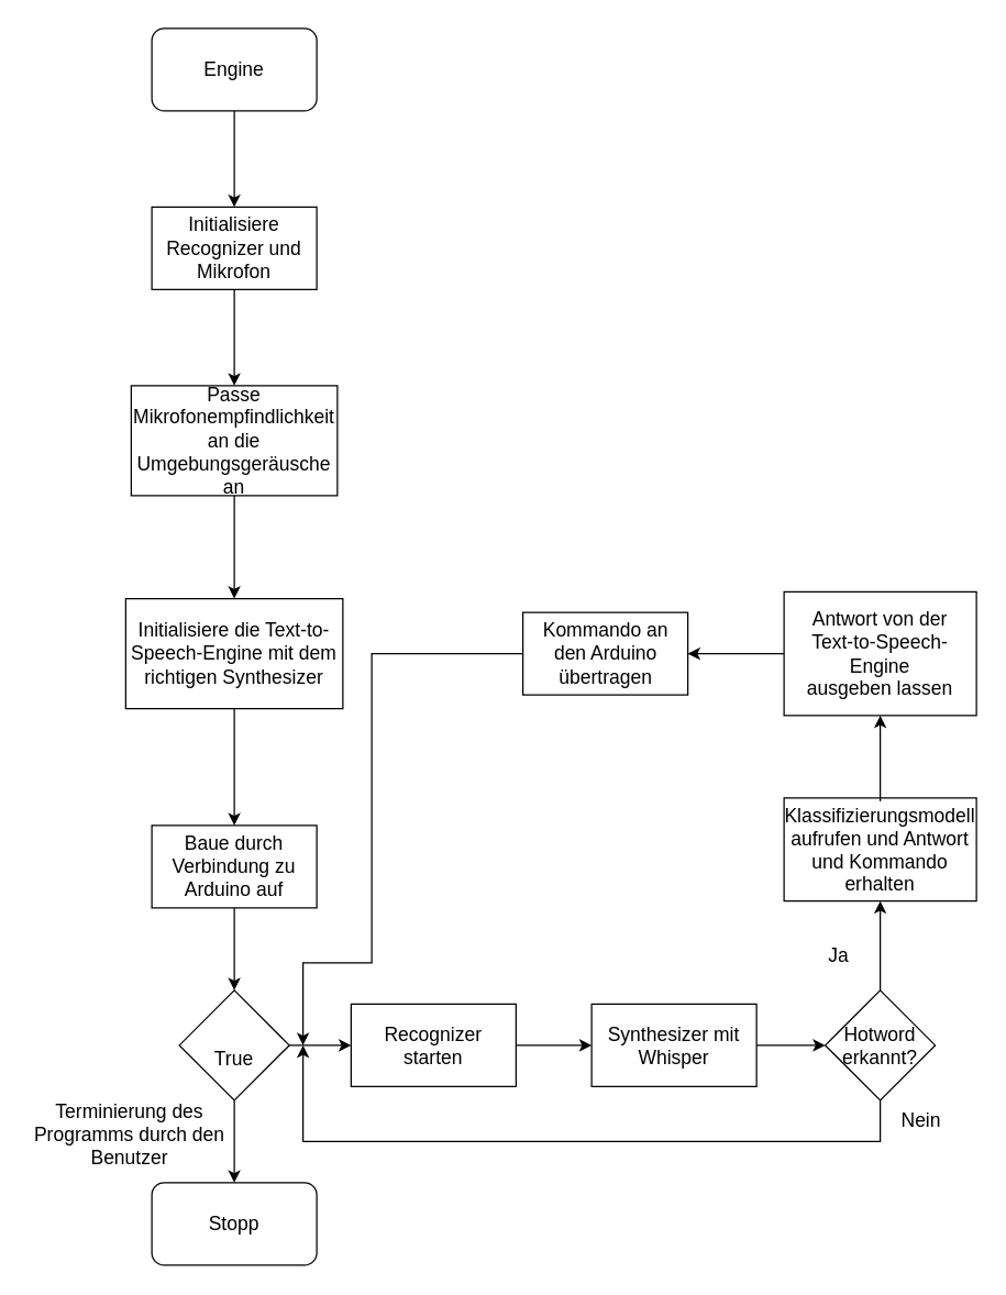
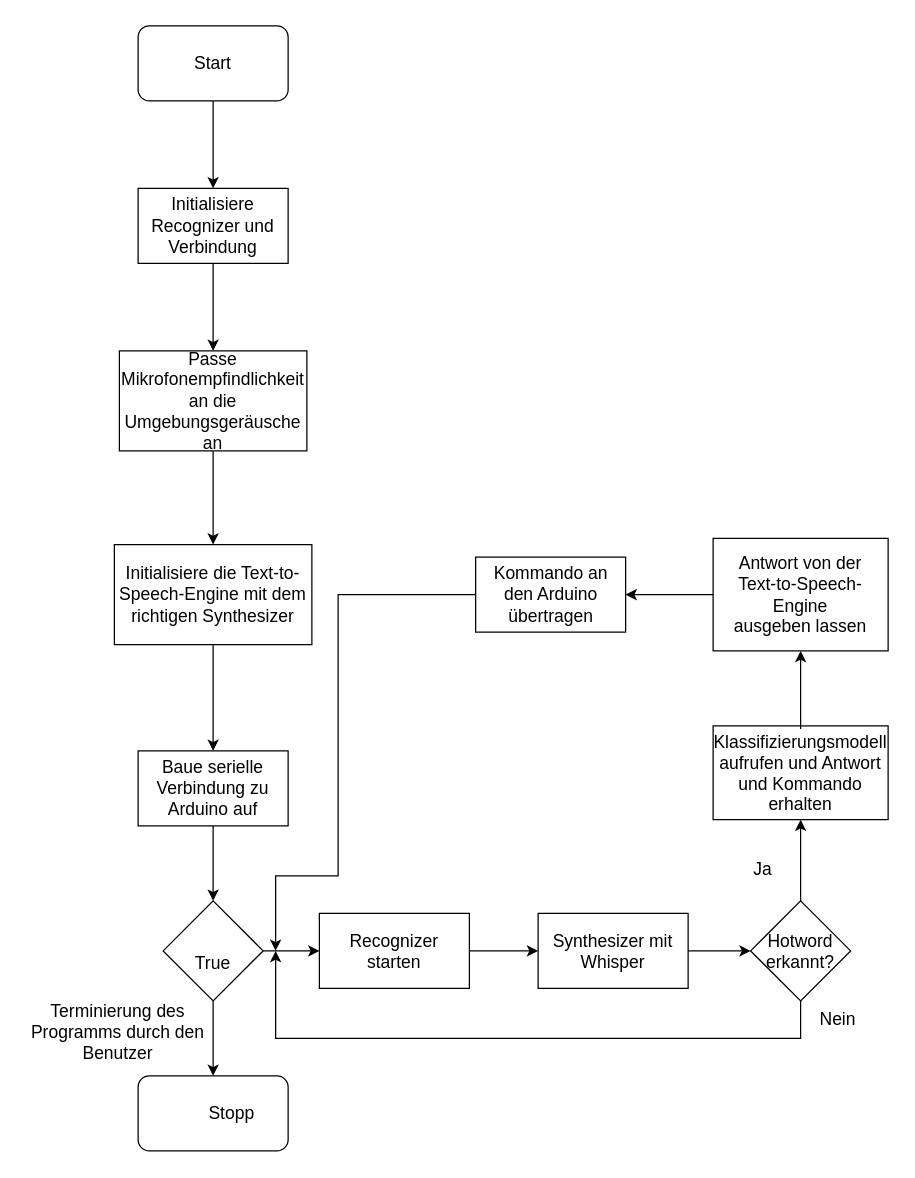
  <mxCell id="0" />
  <mxCell id="1" parent="0" />
  <mxCell id="2" value="" style="rounded=0;whiteSpace=wrap;html=1;" vertex="1" parent="1"><mxGeometry x="380" y="445" width="120" height="60" as="geometry" /></mxCell>
  <mxCell id="3" value="" style="rounded=0;whiteSpace=wrap;html=1;" vertex="1" parent="1"><mxGeometry x="570" y="430" width="140" height="90" as="geometry" /></mxCell>
  <mxCell id="4" value="" style="rounded=1;whiteSpace=wrap;html=1;" vertex="1" parent="1"><mxGeometry x="110" y="20" width="120" height="60" as="geometry" /></mxCell>
- <mxCell id="5" value="&lt;font style=&quot;font-size: 14px;&quot;&gt;Engine&lt;/font&gt;" style="text;html=1;strokeColor=none;fillColor=none;align=center;verticalAlign=middle;whiteSpace=wrap;rounded=0;" vertex="1" parent="1"><mxGeometry x="140" y="35" width="60" height="30" as="geometry" /></mxCell>
+ <mxCell id="5" value="&lt;font style=&quot;font-size: 14px;&quot;&gt;Start&lt;/font&gt;" style="text;html=1;strokeColor=none;fillColor=none;align=center;verticalAlign=middle;whiteSpace=wrap;rounded=0;" vertex="1" parent="1"><mxGeometry x="140" y="35" width="60" height="30" as="geometry" /></mxCell>
  <mxCell id="6" value="" style="rounded=0;whiteSpace=wrap;html=1;" vertex="1" parent="1"><mxGeometry x="110" y="150" width="120" height="60" as="geometry" /></mxCell>
- <mxCell id="7" value="&lt;font style=&quot;font-size: 14px;&quot;&gt;Initialisiere Recognizer und Mikrofon&lt;/font&gt;" style="text;html=1;strokeColor=none;fillColor=none;align=center;verticalAlign=middle;whiteSpace=wrap;rounded=0;" vertex="1" parent="1"><mxGeometry x="100" y="140" width="140" height="80" as="geometry" /></mxCell>
+ <mxCell id="7" value="&lt;font style=&quot;font-size: 14px;&quot;&gt;Initialisiere Recognizer und Verbindung&lt;/font&gt;" style="text;html=1;strokeColor=none;fillColor=none;align=center;verticalAlign=middle;whiteSpace=wrap;rounded=0;" vertex="1" parent="1"><mxGeometry x="100" y="140" width="140" height="80" as="geometry" /></mxCell>
  <mxCell id="8" value="" style="endArrow=classic;html=1;rounded=0;exitX=0.5;exitY=1;exitDx=0;exitDy=0;entryX=0.5;entryY=0;entryDx=0;entryDy=0;" edge="1" parent="1" source="4" target="6"><mxGeometry width="50" height="50" relative="1" as="geometry"><mxPoint x="0" y="370" as="sourcePoint" /><mxPoint x="170" y="140" as="targetPoint" /></mxGeometry></mxCell>
  <mxCell id="9" value="" style="rounded=0;whiteSpace=wrap;html=1;" vertex="1" parent="1"><mxGeometry x="95" y="280" width="150" height="80" as="geometry" /></mxCell>
  <mxCell id="10" value="&lt;font style=&quot;font-size: 14px;&quot;&gt;Passe Mikrofonempfindlichkeit an die Umgebungsgeräusche an&lt;/font&gt;" style="text;html=1;strokeColor=none;fillColor=none;align=center;verticalAlign=middle;whiteSpace=wrap;rounded=0;" vertex="1" parent="1"><mxGeometry x="112" y="275" width="116" height="90" as="geometry" /></mxCell>
  <mxCell id="11" value="" style="endArrow=classic;html=1;rounded=0;entryX=0.5;entryY=0;entryDx=0;entryDy=0;exitX=0.5;exitY=1;exitDx=0;exitDy=0;" edge="1" parent="1" source="6" target="9"><mxGeometry width="50" height="50" relative="1" as="geometry"><mxPoint x="140" y="250" as="sourcePoint" /><mxPoint x="30" y="240" as="targetPoint" /></mxGeometry></mxCell>
  <mxCell id="12" value="" style="rounded=0;whiteSpace=wrap;html=1;" vertex="1" parent="1"><mxGeometry x="91" y="435" width="158" height="80" as="geometry" /></mxCell>
  <mxCell id="13" value="&lt;font style=&quot;font-size: 14px;&quot;&gt;Initialisiere die Text-to-Speech-Engine mit dem richtigen Synthesizer&lt;/font&gt;" style="text;html=1;strokeColor=none;fillColor=none;align=center;verticalAlign=middle;whiteSpace=wrap;rounded=0;" vertex="1" parent="1"><mxGeometry x="85" y="435" width="170" height="80" as="geometry" /></mxCell>
  <mxCell id="14" value="" style="endArrow=classic;html=1;rounded=0;exitX=0.5;exitY=1;exitDx=0;exitDy=0;entryX=0.5;entryY=0;entryDx=0;entryDy=0;" edge="1" parent="1" source="9" target="12"><mxGeometry width="50" height="50" relative="1" as="geometry"><mxPoint x="60" y="490" as="sourcePoint" /><mxPoint x="110" y="440" as="targetPoint" /></mxGeometry></mxCell>
  <mxCell id="15" value="" style="rounded=0;whiteSpace=wrap;html=1;" vertex="1" parent="1"><mxGeometry x="110" y="600" width="120" height="60" as="geometry" /></mxCell>
- <mxCell id="16" value="&lt;font style=&quot;font-size: 14px;&quot;&gt;Baue durch Verbindung zu Arduino auf&lt;/font&gt;" style="text;html=1;strokeColor=none;fillColor=none;align=center;verticalAlign=middle;whiteSpace=wrap;rounded=0;" vertex="1" parent="1"><mxGeometry x="110" y="605" width="120" height="50" as="geometry" /></mxCell>
+ <mxCell id="16" value="&lt;font style=&quot;font-size: 14px;&quot;&gt;Baue serielle Verbindung zu Arduino auf&lt;/font&gt;" style="text;html=1;strokeColor=none;fillColor=none;align=center;verticalAlign=middle;whiteSpace=wrap;rounded=0;" vertex="1" parent="1"><mxGeometry x="110" y="605" width="120" height="50" as="geometry" /></mxCell>
  <mxCell id="17" value="" style="endArrow=classic;html=1;rounded=0;entryX=0.5;entryY=0;entryDx=0;entryDy=0;exitX=0.5;exitY=1;exitDx=0;exitDy=0;" edge="1" parent="1" source="13" target="15"><mxGeometry width="50" height="50" relative="1" as="geometry"><mxPoint x="-10" y="660" as="sourcePoint" /><mxPoint x="40" y="610" as="targetPoint" /></mxGeometry></mxCell>
  <mxCell id="18" value="" style="rhombus;whiteSpace=wrap;html=1;" vertex="1" parent="1"><mxGeometry x="130" y="720" width="80" height="80" as="geometry" /></mxCell>
  <mxCell id="19" value="&lt;font style=&quot;font-size: 14px;&quot;&gt;True&lt;/font&gt;" style="text;html=1;strokeColor=none;fillColor=none;align=center;verticalAlign=middle;whiteSpace=wrap;rounded=0;" vertex="1" parent="1"><mxGeometry x="140" y="755" width="60" height="30" as="geometry" /></mxCell>
  <mxCell id="20" value="" style="rounded=1;whiteSpace=wrap;html=1;" vertex="1" parent="1"><mxGeometry x="110" y="860" width="120" height="60" as="geometry" /></mxCell>
- <mxCell id="21" value="&lt;font style=&quot;font-size: 14px;&quot;&gt;Stopp&lt;/font&gt;" style="text;html=1;strokeColor=none;fillColor=none;align=center;verticalAlign=middle;whiteSpace=wrap;rounded=0;" vertex="1" parent="1"><mxGeometry x="140" y="875" width="60" height="30" as="geometry" /></mxCell>
+ <mxCell id="21" value="&lt;font style=&quot;font-size: 14px;&quot;&gt;Stopp&lt;/font&gt;" style="text;html=1;strokeColor=none;fillColor=none;align=center;verticalAlign=middle;whiteSpace=wrap;rounded=0;" vertex="1" parent="1"><mxGeometry x="155" y="875" width="60" height="30" as="geometry" /></mxCell>
  <mxCell id="22" value="" style="endArrow=classic;html=1;rounded=0;entryX=0.5;entryY=0;entryDx=0;entryDy=0;exitX=0.5;exitY=1;exitDx=0;exitDy=0;" edge="1" parent="1" source="15" target="18"><mxGeometry width="50" height="50" relative="1" as="geometry"><mxPoint x="110" y="700" as="sourcePoint" /><mxPoint x="70" y="720" as="targetPoint" /></mxGeometry></mxCell>
  <mxCell id="23" value="" style="rounded=0;whiteSpace=wrap;html=1;" vertex="1" parent="1"><mxGeometry x="255" y="730" width="120" height="60" as="geometry" /></mxCell>
  <mxCell id="24" value="&lt;font style=&quot;font-size: 14px;&quot;&gt;Recognizer starten&lt;/font&gt;" style="text;html=1;strokeColor=none;fillColor=none;align=center;verticalAlign=middle;whiteSpace=wrap;rounded=0;" vertex="1" parent="1"><mxGeometry x="265" y="745" width="100" height="30" as="geometry" /></mxCell>
  <mxCell id="25" value="" style="endArrow=classic;html=1;rounded=0;entryX=0;entryY=0.5;entryDx=0;entryDy=0;exitX=1;exitY=0.5;exitDx=0;exitDy=0;" edge="1" parent="1" source="18" target="23"><mxGeometry width="50" height="50" relative="1" as="geometry"><mxPoint x="-40" y="940" as="sourcePoint" /><mxPoint x="10" y="890" as="targetPoint" /></mxGeometry></mxCell>
  <mxCell id="26" value="" style="rounded=0;whiteSpace=wrap;html=1;" vertex="1" parent="1"><mxGeometry x="430" y="730" width="120" height="60" as="geometry" /></mxCell>
  <mxCell id="27" value="&lt;font style=&quot;font-size: 14px;&quot;&gt;Synthesizer mit Whisper&lt;/font&gt;" style="text;html=1;strokeColor=none;fillColor=none;align=center;verticalAlign=middle;whiteSpace=wrap;rounded=0;" vertex="1" parent="1"><mxGeometry x="430" y="745" width="120" height="30" as="geometry" /></mxCell>
  <mxCell id="28" value="" style="endArrow=classic;html=1;rounded=0;entryX=0;entryY=0.5;entryDx=0;entryDy=0;exitX=1;exitY=0.5;exitDx=0;exitDy=0;" edge="1" parent="1" source="23" target="26"><mxGeometry width="50" height="50" relative="1" as="geometry"><mxPoint x="-10" y="1020" as="sourcePoint" /><mxPoint x="40" y="970" as="targetPoint" /></mxGeometry></mxCell>
  <mxCell id="29" value="" style="endArrow=classic;html=1;rounded=0;entryX=0.5;entryY=0;entryDx=0;entryDy=0;exitX=0.5;exitY=1;exitDx=0;exitDy=0;" edge="1" parent="1" source="18" target="20"><mxGeometry width="50" height="50" relative="1" as="geometry"><mxPoint x="-10" y="1030" as="sourcePoint" /><mxPoint x="40" y="980" as="targetPoint" /></mxGeometry></mxCell>
  <mxCell id="30" value="&lt;font style=&quot;font-size: 14px;&quot;&gt;Terminierung des Programms durch den Benutzer&lt;/font&gt;" style="text;html=1;strokeColor=none;fillColor=none;align=center;verticalAlign=middle;whiteSpace=wrap;rounded=0;" vertex="1" parent="1"><mxGeometry x="20" y="800" width="148" height="50" as="geometry" /></mxCell>
  <mxCell id="31" value="" style="rhombus;whiteSpace=wrap;html=1;" vertex="1" parent="1"><mxGeometry x="600" y="720" width="80" height="80" as="geometry" /></mxCell>
  <mxCell id="32" value="&lt;font style=&quot;font-size: 14px;&quot;&gt;Hotword erkannt?&lt;/font&gt;" style="text;html=1;strokeColor=none;fillColor=none;align=center;verticalAlign=middle;whiteSpace=wrap;rounded=0;" vertex="1" parent="1"><mxGeometry x="600" y="745" width="80" height="30" as="geometry" /></mxCell>
  <mxCell id="33" value="" style="endArrow=classic;html=1;rounded=0;entryX=0;entryY=0.5;entryDx=0;entryDy=0;exitX=1;exitY=0.5;exitDx=0;exitDy=0;" edge="1" parent="1" source="26" target="31"><mxGeometry width="50" height="50" relative="1" as="geometry"><mxPoint x="570" y="690" as="sourcePoint" /><mxPoint x="610" y="900" as="targetPoint" /></mxGeometry></mxCell>
  <mxCell id="34" value="" style="endArrow=classic;html=1;rounded=0;exitX=0.5;exitY=1;exitDx=0;exitDy=0;edgeStyle=orthogonalEdgeStyle;" edge="1" parent="1" source="31"><mxGeometry width="50" height="50" relative="1" as="geometry"><mxPoint x="540" y="930" as="sourcePoint" /><mxPoint x="220" y="760" as="targetPoint" /><Array as="points"><mxPoint x="640" y="830" /><mxPoint x="220" y="830" /></Array></mxGeometry></mxCell>
  <mxCell id="35" value="&lt;font style=&quot;font-size: 14px;&quot;&gt;Nein&lt;/font&gt;" style="text;html=1;strokeColor=none;fillColor=none;align=center;verticalAlign=middle;whiteSpace=wrap;rounded=0;" vertex="1" parent="1"><mxGeometry x="640" y="800" width="60" height="30" as="geometry" /></mxCell>
  <mxCell id="36" value="" style="rounded=0;whiteSpace=wrap;html=1;" vertex="1" parent="1"><mxGeometry x="570" y="580" width="140" height="75" as="geometry" /></mxCell>
  <mxCell id="37" value="&lt;font style=&quot;font-size: 14px;&quot;&gt;Klassifizierungsmodell aufrufen und Antwort und Kommando erhalten&lt;/font&gt;" style="text;html=1;strokeColor=none;fillColor=none;align=center;verticalAlign=middle;whiteSpace=wrap;rounded=0;" vertex="1" parent="1"><mxGeometry x="570" y="582.5" width="140" height="70" as="geometry" /></mxCell>
  <mxCell id="38" value="" style="endArrow=classic;html=1;rounded=0;entryX=0.5;entryY=1;entryDx=0;entryDy=0;exitX=0.5;exitY=0;exitDx=0;exitDy=0;" edge="1" parent="1" source="31" target="36"><mxGeometry width="50" height="50" relative="1" as="geometry"><mxPoint x="490" y="720" as="sourcePoint" /><mxPoint x="540" y="670" as="targetPoint" /></mxGeometry></mxCell>
  <mxCell id="39" value="&lt;font style=&quot;font-size: 14px;&quot;&gt;Ja&lt;/font&gt;" style="text;html=1;strokeColor=none;fillColor=none;align=center;verticalAlign=middle;whiteSpace=wrap;rounded=0;" vertex="1" parent="1"><mxGeometry x="580" y="680" width="60" height="30" as="geometry" /></mxCell>
  <mxCell id="40" value="&lt;font style=&quot;font-size: 14px;&quot;&gt;Antwort von der Text-to-Speech-Engine ausgeben lassen&lt;/font&gt;" style="text;html=1;strokeColor=none;fillColor=none;align=center;verticalAlign=middle;whiteSpace=wrap;rounded=0;" vertex="1" parent="1"><mxGeometry x="585" y="425" width="110" height="100" as="geometry" /></mxCell>
  <mxCell id="41" value="&lt;font style=&quot;font-size: 14px;&quot;&gt;Kommando an den Arduino übertragen&lt;/font&gt;" style="text;html=1;strokeColor=none;fillColor=none;align=center;verticalAlign=middle;whiteSpace=wrap;rounded=0;" vertex="1" parent="1"><mxGeometry x="382.5" y="445" width="115" height="60" as="geometry" /></mxCell>
  <mxCell id="42" value="" style="endArrow=classic;html=1;rounded=0;entryX=0.5;entryY=1;entryDx=0;entryDy=0;exitX=0.5;exitY=0;exitDx=0;exitDy=0;" edge="1" parent="1" source="37" target="3"><mxGeometry width="50" height="50" relative="1" as="geometry"><mxPoint x="480" y="640" as="sourcePoint" /><mxPoint x="530" y="590" as="targetPoint" /></mxGeometry></mxCell>
  <mxCell id="43" value="" style="endArrow=classic;html=1;rounded=0;entryX=1;entryY=0.5;entryDx=0;entryDy=0;exitX=0;exitY=0.5;exitDx=0;exitDy=0;" edge="1" parent="1" source="3" target="2"><mxGeometry width="50" height="50" relative="1" as="geometry"><mxPoint x="330" y="650" as="sourcePoint" /><mxPoint x="380" y="600" as="targetPoint" /></mxGeometry></mxCell>
  <mxCell id="44" value="" style="endArrow=classic;html=1;rounded=0;exitX=0;exitY=0.5;exitDx=0;exitDy=0;edgeStyle=orthogonalEdgeStyle;" edge="1" parent="1" source="2"><mxGeometry width="50" height="50" relative="1" as="geometry"><mxPoint x="370" y="480" as="sourcePoint" /><mxPoint x="220" y="760" as="targetPoint" /><Array as="points"><mxPoint x="270" y="475" /><mxPoint x="270" y="700" /><mxPoint x="220" y="700" /></Array></mxGeometry></mxCell>
